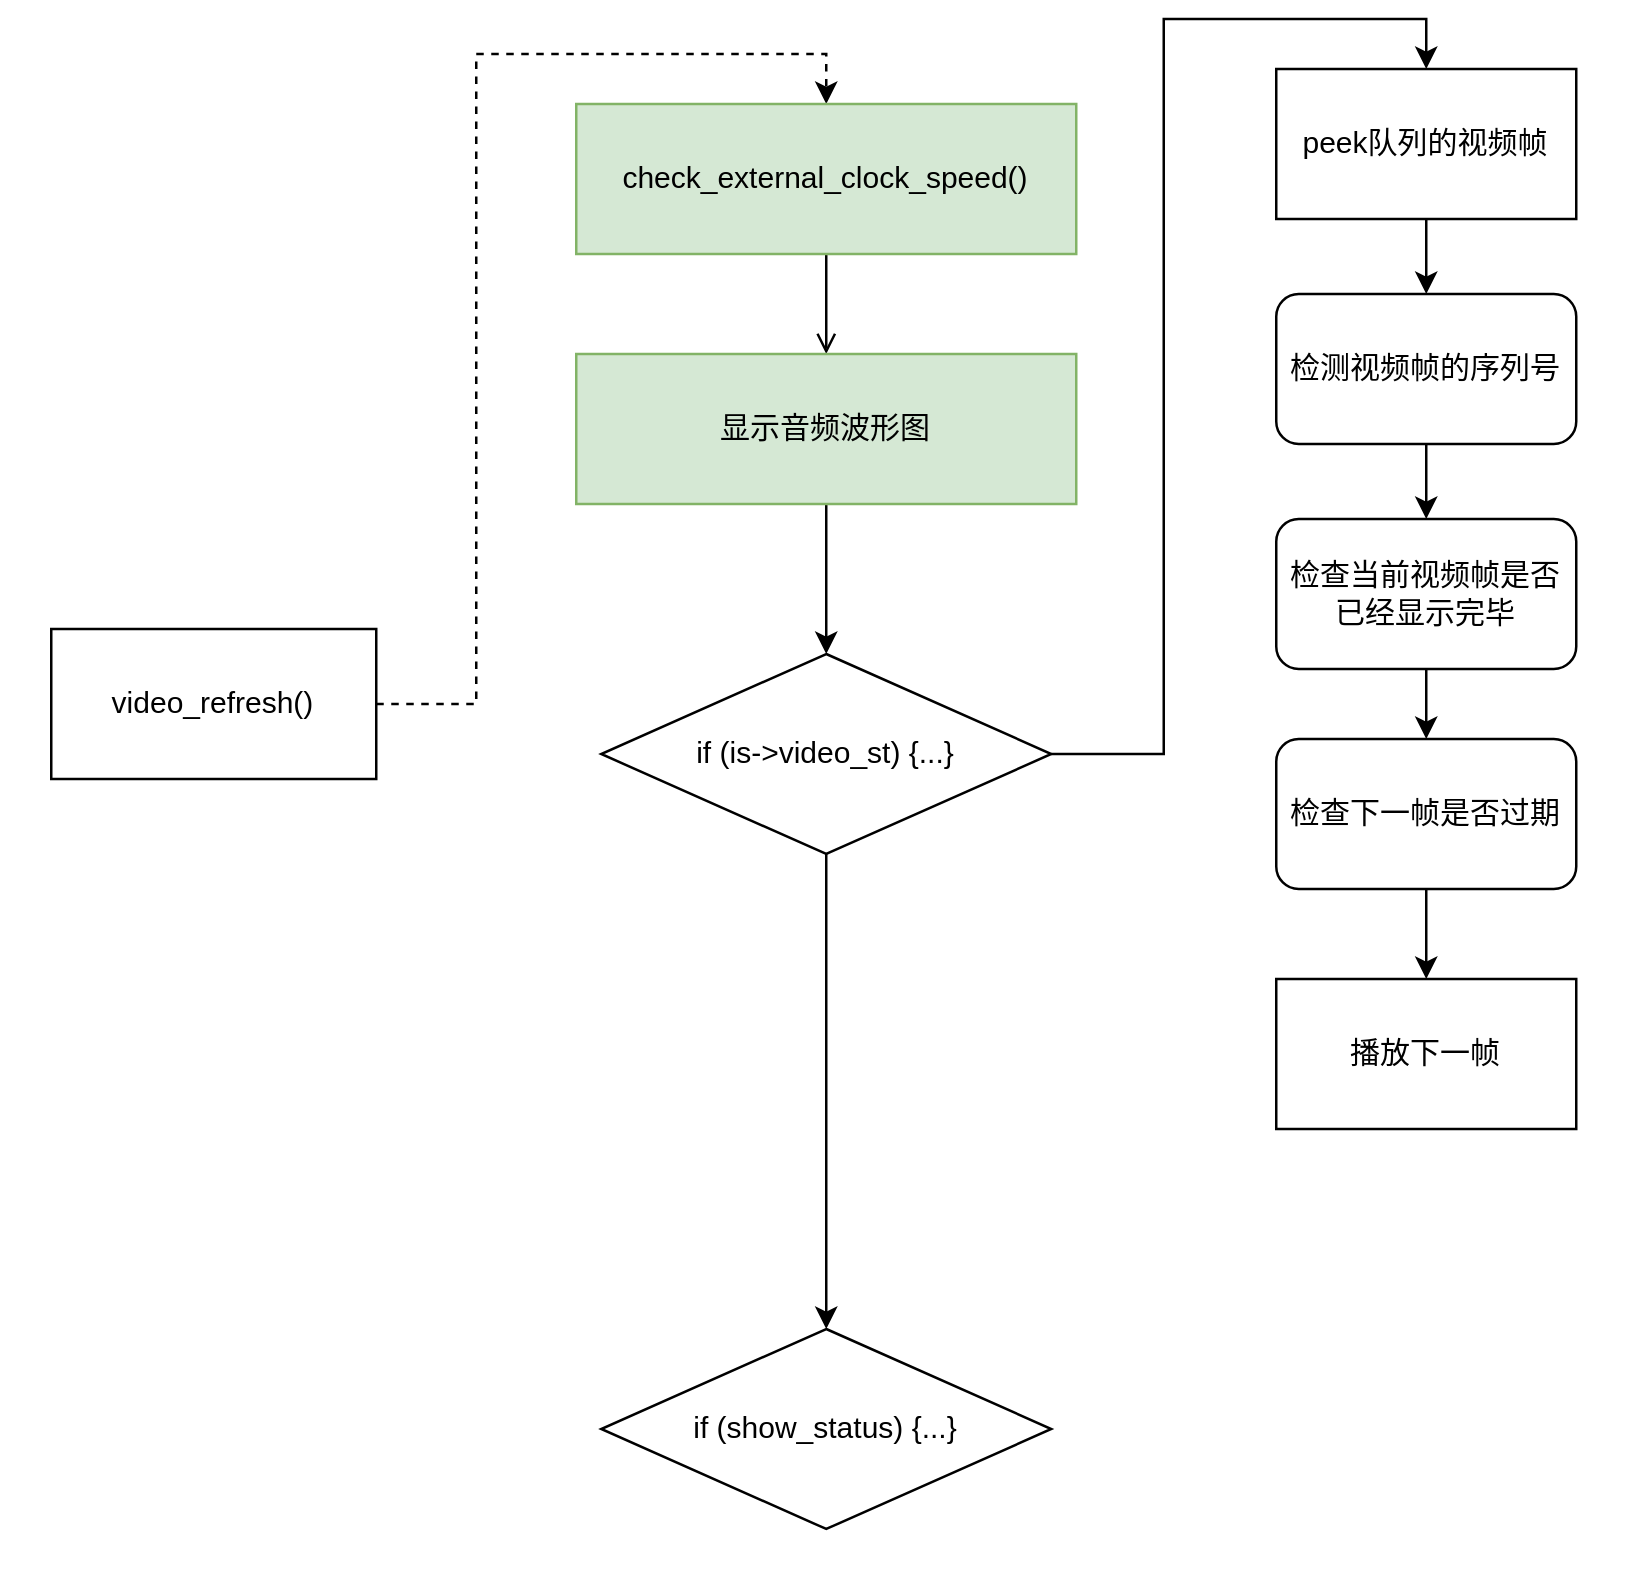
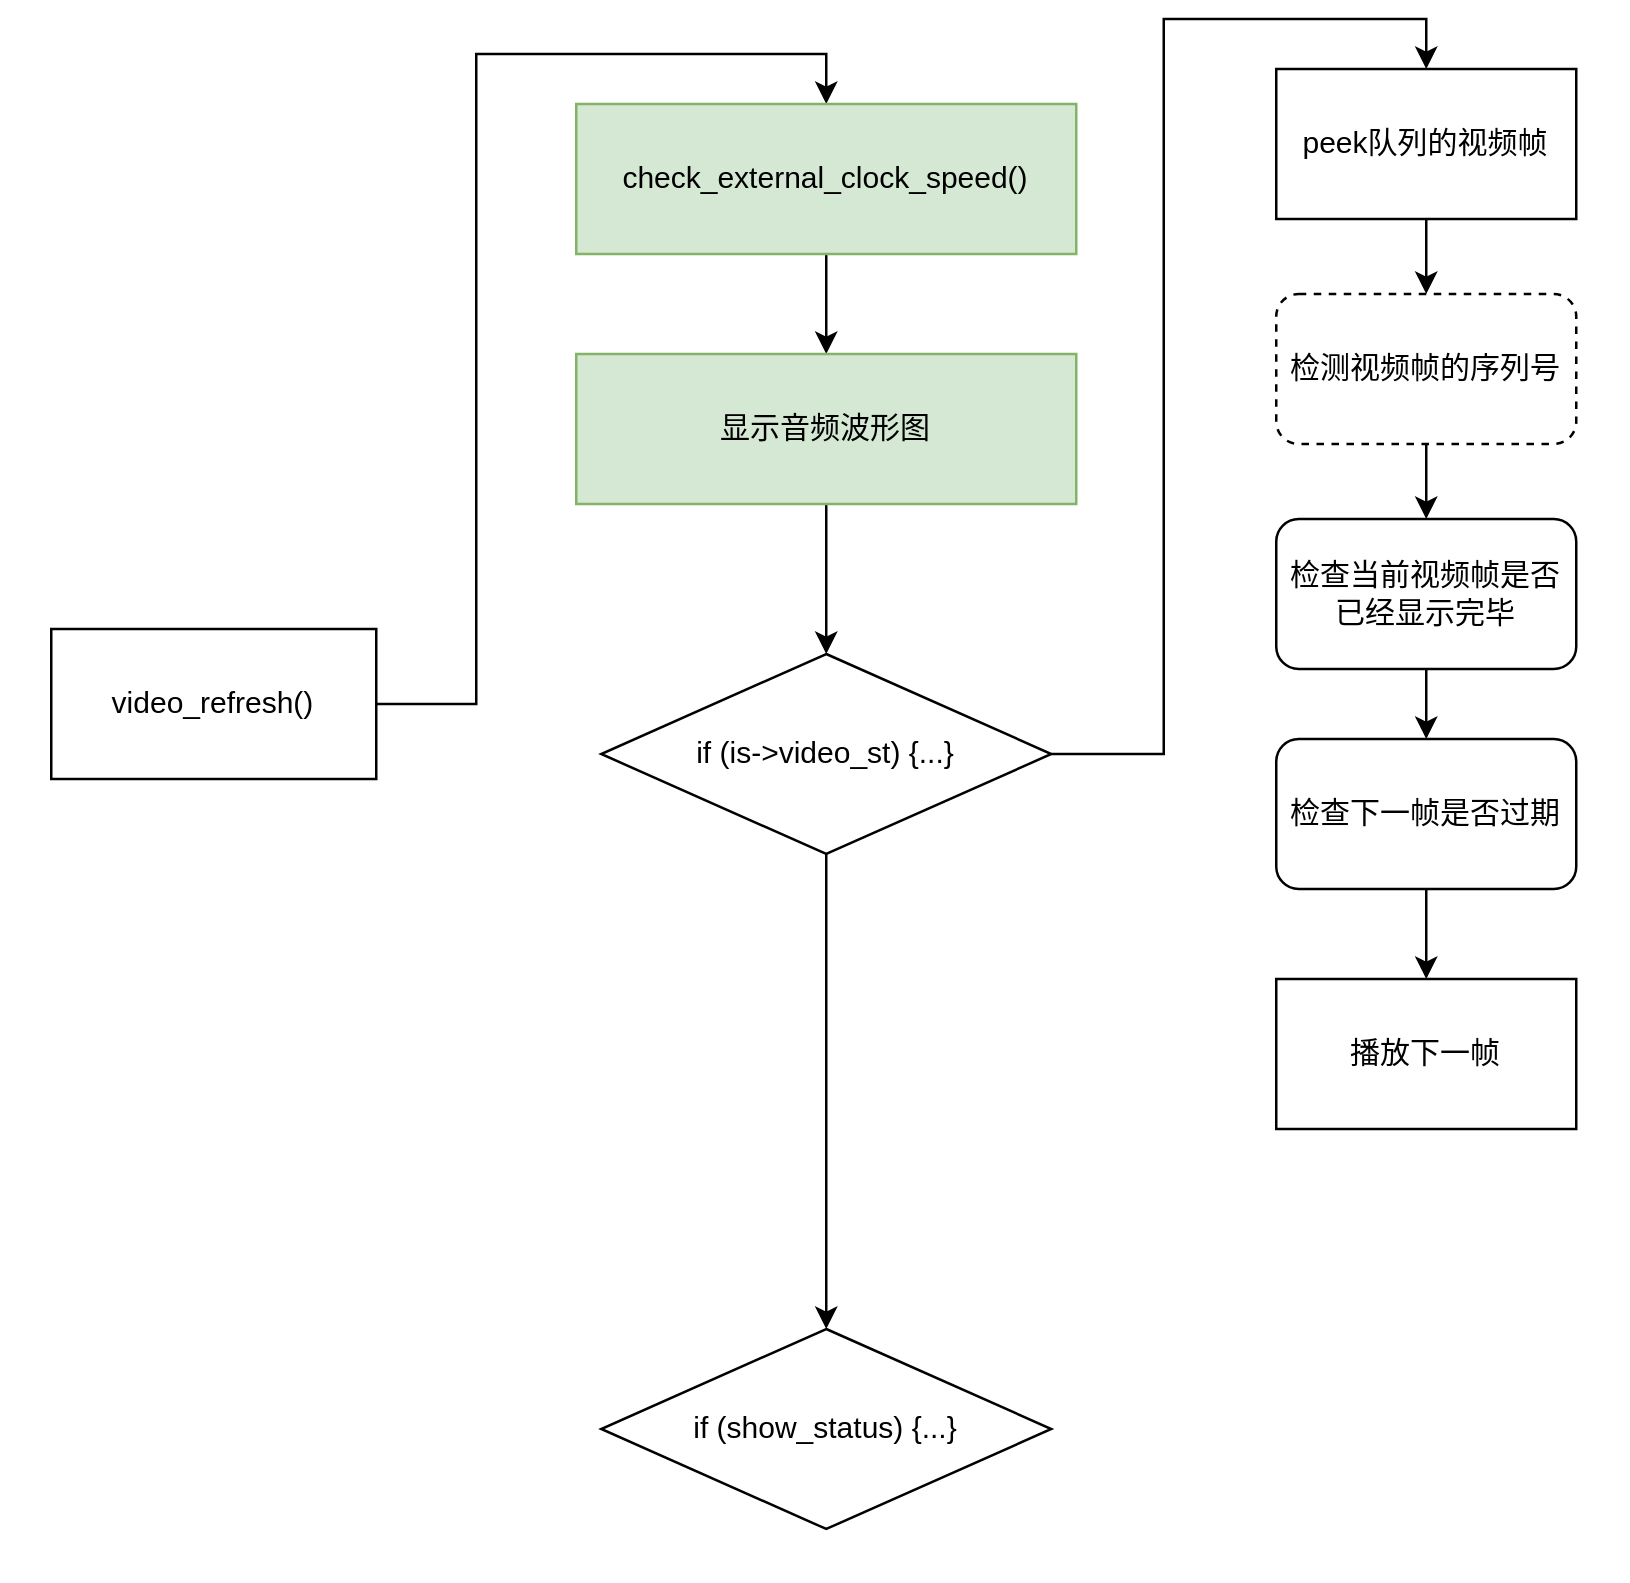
  <mxCell id="0" />
  <mxCell id="1" parent="0" />
- <mxCell id="2" style="edgeStyle=orthogonalEdgeStyle;rounded=0;orthogonalLoop=1;jettySize=auto;html=1;entryX=0.5;entryY=0;entryDx=0;entryDy=0;dashed=1;" parent="1" source="3" target="5" edge="1"><mxGeometry relative="1" as="geometry" /></mxCell>
+ <mxCell id="2" style="edgeStyle=orthogonalEdgeStyle;rounded=0;orthogonalLoop=1;jettySize=auto;html=1;entryX=0.5;entryY=0;entryDx=0;entryDy=0;" parent="1" source="3" target="5" edge="1"><mxGeometry relative="1" as="geometry" /></mxCell>
  <mxCell id="3" value="video_refresh()" style="rounded=0;whiteSpace=wrap;html=1;" parent="1" vertex="1"><mxGeometry x="20" y="244" width="130" height="60" as="geometry" /></mxCell>
- <mxCell id="4" style="edgeStyle=orthogonalEdgeStyle;rounded=0;orthogonalLoop=1;jettySize=auto;html=1;endArrow=open;" parent="1" source="5" target="7" edge="1"><mxGeometry relative="1" as="geometry" /></mxCell>
+ <mxCell id="4" style="edgeStyle=orthogonalEdgeStyle;rounded=0;orthogonalLoop=1;jettySize=auto;html=1;" parent="1" source="5" target="7" edge="1"><mxGeometry relative="1" as="geometry" /></mxCell>
  <mxCell id="5" value="check_external_clock_speed()" style="rounded=0;whiteSpace=wrap;html=1;fillColor=#d5e8d4;strokeColor=#82b366;" parent="1" vertex="1"><mxGeometry x="230" y="34" width="200" height="60" as="geometry" /></mxCell>
  <mxCell id="6" style="edgeStyle=orthogonalEdgeStyle;rounded=0;orthogonalLoop=1;jettySize=auto;html=1;" parent="1" source="7" target="11" edge="1"><mxGeometry relative="1" as="geometry" /></mxCell>
  <mxCell id="7" value="显示音频波形图" style="rounded=0;whiteSpace=wrap;html=1;fillColor=#d5e8d4;strokeColor=#82b366;" parent="1" vertex="1"><mxGeometry x="230" y="134" width="200" height="60" as="geometry" /></mxCell>
  <mxCell id="8" value="if (show_status) {...}" style="rhombus;whiteSpace=wrap;html=1;" parent="1" vertex="1"><mxGeometry x="240" y="524" width="180" height="80" as="geometry" /></mxCell>
  <mxCell id="9" style="edgeStyle=orthogonalEdgeStyle;rounded=0;orthogonalLoop=1;jettySize=auto;html=1;exitX=0.5;exitY=1;exitDx=0;exitDy=0;" parent="1" source="11" target="8" edge="1"><mxGeometry relative="1" as="geometry" /></mxCell>
  <mxCell id="10" style="edgeStyle=orthogonalEdgeStyle;rounded=0;orthogonalLoop=1;jettySize=auto;html=1;entryX=0.5;entryY=0;entryDx=0;entryDy=0;" parent="1" source="11" target="18" edge="1"><mxGeometry relative="1" as="geometry" /></mxCell>
  <mxCell id="11" value="if (is-&amp;gt;video_st) {...}" style="rhombus;whiteSpace=wrap;html=1;" parent="1" vertex="1"><mxGeometry x="240" y="254" width="180" height="80" as="geometry" /></mxCell>
  <mxCell id="12" value="" style="edgeStyle=orthogonalEdgeStyle;rounded=0;orthogonalLoop=1;jettySize=auto;html=1;" parent="1" source="13" target="15" edge="1"><mxGeometry relative="1" as="geometry" /></mxCell>
- <mxCell id="13" value="检测视频帧的序列号" style="rounded=1;whiteSpace=wrap;html=1;" parent="1" vertex="1"><mxGeometry x="510" y="110" width="120" height="60" as="geometry" /></mxCell>
+ <mxCell id="13" value="检测视频帧的序列号" style="rounded=1;whiteSpace=wrap;html=1;dashed=1;" parent="1" vertex="1"><mxGeometry x="510" y="110" width="120" height="60" as="geometry" /></mxCell>
  <mxCell id="14" value="" style="edgeStyle=orthogonalEdgeStyle;rounded=0;orthogonalLoop=1;jettySize=auto;html=1;" edge="1" parent="1" source="15" target="20"><mxGeometry relative="1" as="geometry" /></mxCell>
  <mxCell id="15" value="检查当前视频帧是否已经显示完毕" style="rounded=1;whiteSpace=wrap;html=1;" parent="1" vertex="1"><mxGeometry x="510" y="200" width="120" height="60" as="geometry" /></mxCell>
  <mxCell id="16" value="播放下一帧" style="rounded=0;whiteSpace=wrap;html=1;" parent="1" vertex="1"><mxGeometry x="510" y="384" width="120" height="60" as="geometry" /></mxCell>
  <mxCell id="17" value="" style="edgeStyle=orthogonalEdgeStyle;rounded=0;orthogonalLoop=1;jettySize=auto;html=1;" parent="1" source="18" target="13" edge="1"><mxGeometry relative="1" as="geometry" /></mxCell>
  <mxCell id="18" value="peek队列的视频帧" style="rounded=0;whiteSpace=wrap;html=1;" parent="1" vertex="1"><mxGeometry x="510" y="20" width="120" height="60" as="geometry" /></mxCell>
  <mxCell id="19" value="" style="edgeStyle=orthogonalEdgeStyle;rounded=0;orthogonalLoop=1;jettySize=auto;html=1;" edge="1" parent="1" source="20" target="16"><mxGeometry relative="1" as="geometry" /></mxCell>
  <mxCell id="20" value="检查下一帧是否过期" style="rounded=1;whiteSpace=wrap;html=1;" vertex="1" parent="1"><mxGeometry x="510" y="288" width="120" height="60" as="geometry" /></mxCell>
